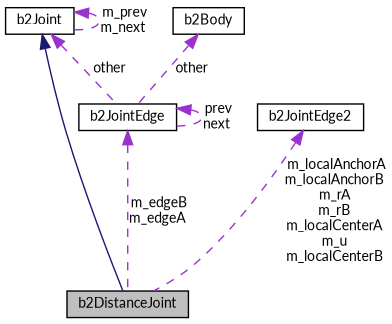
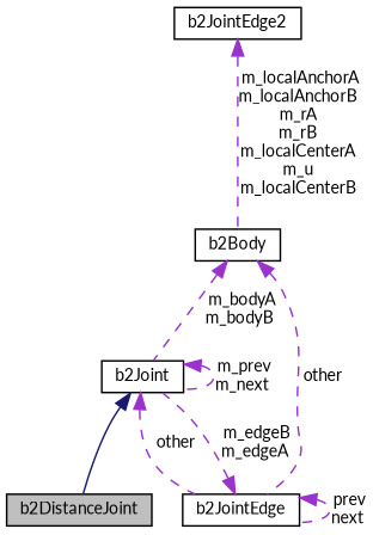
  digraph {
    fontname=Lato
    node [color=black fillcolor=white fontname=Lato fontsize=10 shape=record style=filled]
    edge [color=darkorchid3 dir=back fontname=Lato fontsize=10 labelfontname=Helvetica labelfontsize=10 style=dashed]
    n1 [fillcolor=grey75 fontcolor=black height=0.2 label=b2DistanceJoint width=0.4]
    n2 [height=0.2 label=b2Joint width=0.4]
    n3 [height=0.2 label=b2JointEdge width=0.4]
    n4 [height=0.2 label=b2Body width=0.4]
    n5 [height=0.2 label=b2JointEdge2 width=0.4]
    n2 -> n1 [color=midnightblue style=solid]
    n2 -> n2 [label=" m_prev\nm_next"]
    n2 -> n3 [label=" other"]
-   n3 -> n1 [label=" m_edgeB\nm_edgeA"]
+   n3 -> n2 [label=" m_edgeB\nm_edgeA"]
    n3 -> n3 [label=" prev\nnext"]
+   n4 -> n2 [label=" m_bodyA\nm_bodyB"]
    n4 -> n3 [label=" other"]
-   n5 -> n1 [label=" m_localAnchorA\nm_localAnchorB\nm_rA\nm_rB\nm_localCenterA\nm_u\nm_localCenterB"]
+   n5 -> n4 [label=" m_localAnchorA\nm_localAnchorB\nm_rA\nm_rB\nm_localCenterA\nm_u\nm_localCenterB"]
  }
